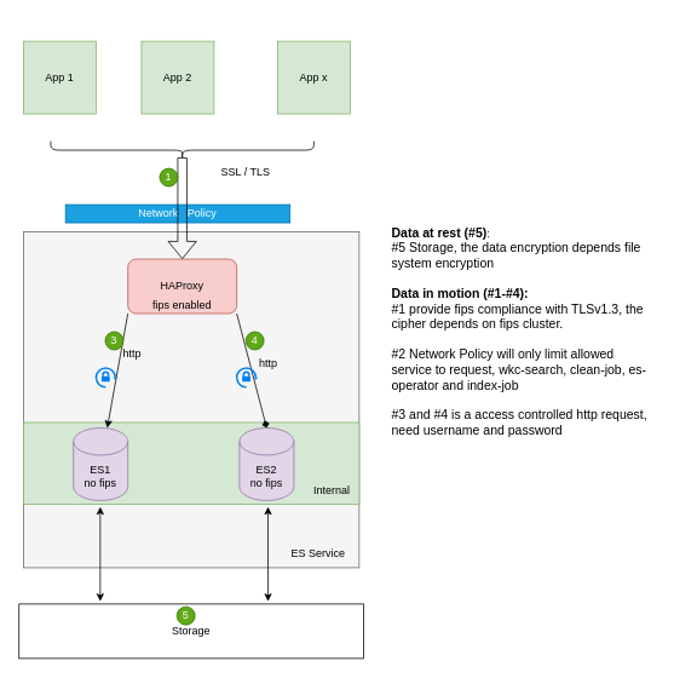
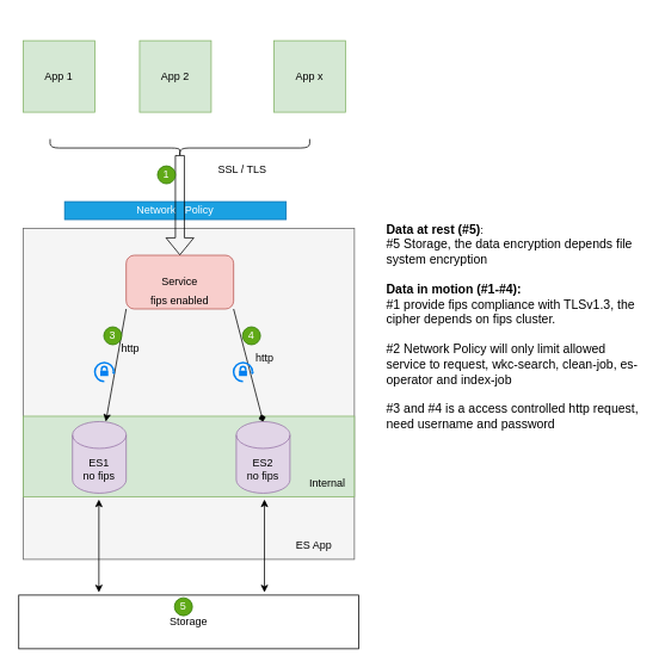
  <mxCell id="0" />
  <mxCell id="1" parent="0" />
  <mxCell id="2" value="" style="whiteSpace=wrap;html=1;aspect=fixed;fillColor=#f5f5f5;fontColor=#333333;strokeColor=#666666;" parent="1" vertex="1"><mxGeometry x="25" y="255" width="370" height="370" as="geometry" /></mxCell>
  <mxCell id="3" value="Network&amp;nbsp; &amp;nbsp;Policy" style="rounded=0;whiteSpace=wrap;html=1;fillColor=#1ba1e2;fontColor=#ffffff;strokeColor=#006EAF;" vertex="1" parent="1"><mxGeometry x="71.25" y="225" width="247.5" height="20" as="geometry" /></mxCell>
  <mxCell id="4" value="" style="rounded=0;whiteSpace=wrap;html=1;fillColor=#d5e8d4;strokeColor=#82b366;" parent="1" vertex="1"><mxGeometry x="25" y="465" width="370" height="90" as="geometry" /></mxCell>
  <mxCell id="5" value="App 1" style="whiteSpace=wrap;html=1;aspect=fixed;fillColor=#d5e8d4;strokeColor=#82b366;" parent="1" vertex="1"><mxGeometry x="25" y="45" width="80" height="80" as="geometry" /></mxCell>
  <mxCell id="6" value="App 2" style="whiteSpace=wrap;html=1;aspect=fixed;fillColor=#d5e8d4;strokeColor=#82b366;" parent="1" vertex="1"><mxGeometry x="155" y="45" width="80" height="80" as="geometry" /></mxCell>
  <mxCell id="7" value="App x" style="whiteSpace=wrap;html=1;aspect=fixed;fillColor=#d5e8d4;strokeColor=#82b366;" parent="1" vertex="1"><mxGeometry x="305" y="45" width="80" height="80" as="geometry" /></mxCell>
- <mxCell id="8" value="HAProxy" style="rounded=1;whiteSpace=wrap;html=1;fillColor=#f8cecc;strokeColor=#b85450;" parent="1" vertex="1"><mxGeometry x="140" y="285" width="120" height="60" as="geometry" /></mxCell>
+ <mxCell id="8" value="Service" style="rounded=1;whiteSpace=wrap;html=1;fillColor=#f8cecc;strokeColor=#b85450;" parent="1" vertex="1"><mxGeometry x="140" y="285" width="120" height="60" as="geometry" /></mxCell>
  <mxCell id="9" value="ES1&lt;br&gt;no fips" style="shape=cylinder3;whiteSpace=wrap;html=1;boundedLbl=1;backgroundOutline=1;size=15;fillColor=#e1d5e7;strokeColor=#9673a6;" parent="1" vertex="1"><mxGeometry x="80" y="471" width="60" height="80" as="geometry" /></mxCell>
  <mxCell id="10" value="ES2&lt;br&gt;no fips" style="shape=cylinder3;whiteSpace=wrap;html=1;boundedLbl=1;backgroundOutline=1;size=15;fillColor=#e1d5e7;strokeColor=#9673a6;" parent="1" vertex="1"><mxGeometry x="263" y="471" width="60" height="80" as="geometry" /></mxCell>
  <mxCell id="11" value="fips enabled" style="text;html=1;strokeColor=none;fillColor=none;align=center;verticalAlign=middle;whiteSpace=wrap;rounded=0;" parent="1" vertex="1"><mxGeometry x="155" y="321" width="90" height="30" as="geometry" /></mxCell>
  <mxCell id="12" value="" style="endArrow=classic;html=1;rounded=0;exitX=0;exitY=1;exitDx=0;exitDy=0;" parent="1" source="8" target="9" edge="1"><mxGeometry width="50" height="50" relative="1" as="geometry"><mxPoint x="155" y="383.5" as="sourcePoint" /><mxPoint x="285" y="351" as="targetPoint" /></mxGeometry></mxCell>
  <mxCell id="13" value="" style="endArrow=diamond;html=1;rounded=0;entryX=0.5;entryY=0;entryDx=0;entryDy=0;entryPerimeter=0;exitX=1;exitY=1;exitDx=0;exitDy=0;" parent="1" source="8" target="10" edge="1"><mxGeometry width="50" height="50" relative="1" as="geometry"><mxPoint x="235" y="401" as="sourcePoint" /><mxPoint x="285" y="351" as="targetPoint" /></mxGeometry></mxCell>
  <mxCell id="14" value="" style="shape=curlyBracket;whiteSpace=wrap;html=1;rounded=1;flipH=1;rotation=90;" parent="1" vertex="1"><mxGeometry x="190" y="20" width="20" height="290" as="geometry" /></mxCell>
- <mxCell id="15" value="ES Service" style="text;html=1;strokeColor=none;fillColor=none;align=center;verticalAlign=middle;whiteSpace=wrap;rounded=0;" parent="1" vertex="1"><mxGeometry x="305" y="595" width="90" height="30" as="geometry" /></mxCell>
+ <mxCell id="15" value="ES App" style="text;html=1;strokeColor=none;fillColor=none;align=center;verticalAlign=middle;whiteSpace=wrap;rounded=0;" parent="1" vertex="1"><mxGeometry x="305" y="595" width="90" height="30" as="geometry" /></mxCell>
  <mxCell id="16" value="" style="shape=flexArrow;endArrow=classic;html=1;rounded=0;exitX=0.1;exitY=0.5;exitDx=0;exitDy=0;exitPerimeter=0;entryX=0.5;entryY=0;entryDx=0;entryDy=0;" parent="1" source="14" target="8" edge="1"><mxGeometry width="50" height="50" relative="1" as="geometry"><mxPoint x="235" y="305" as="sourcePoint" /><mxPoint x="285" y="255" as="targetPoint" /></mxGeometry></mxCell>
  <mxCell id="17" value="http" style="text;html=1;strokeColor=none;fillColor=none;align=center;verticalAlign=middle;whiteSpace=wrap;rounded=0;" parent="1" vertex="1"><mxGeometry x="115" y="375" width="60" height="30" as="geometry" /></mxCell>
  <mxCell id="18" value="SSL / TLS" style="text;html=1;strokeColor=none;fillColor=none;align=center;verticalAlign=middle;whiteSpace=wrap;rounded=0;" parent="1" vertex="1"><mxGeometry x="240" y="175" width="60" height="30" as="geometry" /></mxCell>
  <mxCell id="19" value="http" style="text;html=1;strokeColor=none;fillColor=none;align=center;verticalAlign=middle;whiteSpace=wrap;rounded=0;" parent="1" vertex="1"><mxGeometry x="265" y="385" width="60" height="30" as="geometry" /></mxCell>
  <mxCell id="20" value="Internal" style="text;html=1;strokeColor=none;fillColor=none;align=center;verticalAlign=middle;whiteSpace=wrap;rounded=0;" parent="1" vertex="1"><mxGeometry x="335" y="525" width="60" height="30" as="geometry" /></mxCell>
  <mxCell id="21" value="1" style="ellipse;whiteSpace=wrap;html=1;aspect=fixed;fillColor=#60a917;fontColor=#ffffff;strokeColor=#2D7600;" vertex="1" parent="1"><mxGeometry x="175" y="185" width="20" height="20" as="geometry" /></mxCell>
  <mxCell id="22" value="3" style="ellipse;whiteSpace=wrap;html=1;aspect=fixed;fillColor=#60a917;fontColor=#ffffff;strokeColor=#2D7600;" vertex="1" parent="1"><mxGeometry x="115" y="365" width="20" height="20" as="geometry" /></mxCell>
  <mxCell id="23" value="4" style="ellipse;whiteSpace=wrap;html=1;aspect=fixed;fillColor=#60a917;fontColor=#ffffff;strokeColor=#2D7600;" vertex="1" parent="1"><mxGeometry x="270" y="365" width="20" height="20" as="geometry" /></mxCell>
  <mxCell id="24" value="" style="html=1;verticalLabelPosition=bottom;strokeWidth=2;strokeColor=#0080F0;fillColor=strokeColor;shadow=0;dashed=0;shape=mxgraph.ios7.icons.orientation_lock;pointerEvents=1" vertex="1" parent="1"><mxGeometry x="105" y="405" width="23.1" height="21" as="geometry" /></mxCell>
  <mxCell id="25" value="" style="html=1;verticalLabelPosition=bottom;strokeWidth=2;strokeColor=#0080F0;fillColor=strokeColor;shadow=0;dashed=0;shape=mxgraph.ios7.icons.orientation_lock;pointerEvents=1" vertex="1" parent="1"><mxGeometry x="260" y="405" width="23.1" height="21" as="geometry" /></mxCell>
  <mxCell id="26" value="Storage" style="rounded=0;whiteSpace=wrap;html=1;" vertex="1" parent="1"><mxGeometry x="20" y="665" width="380" height="60" as="geometry" /></mxCell>
  <mxCell id="27" value="" style="endArrow=classic;startArrow=classic;html=1;rounded=0;" edge="1" parent="1"><mxGeometry width="50" height="50" relative="1" as="geometry"><mxPoint x="109.5" y="662" as="sourcePoint" /><mxPoint x="109.5" y="558" as="targetPoint" /></mxGeometry></mxCell>
  <mxCell id="28" value="" style="endArrow=classic;startArrow=classic;html=1;rounded=0;" edge="1" parent="1"><mxGeometry width="50" height="50" relative="1" as="geometry"><mxPoint x="294.5" y="662" as="sourcePoint" /><mxPoint x="294.5" y="558" as="targetPoint" /></mxGeometry></mxCell>
  <mxCell id="29" value="5" style="ellipse;whiteSpace=wrap;html=1;aspect=fixed;fillColor=#60a917;fontColor=#ffffff;strokeColor=#2D7600;" vertex="1" parent="1"><mxGeometry x="194" y="668" width="20" height="20" as="geometry" /></mxCell>
  <mxCell id="30" value="&lt;div style=&quot;text-align: left;&quot;&gt;&lt;span style=&quot;background-color: initial;&quot;&gt;&lt;b&gt;&lt;font style=&quot;font-size: 14px;&quot;&gt;Data at rest (#5)&lt;/font&gt;&lt;/b&gt;: &lt;br&gt;&lt;font style=&quot;font-size: 14px;&quot;&gt;#5 Storage, the data encryption depends file system encryption&lt;br&gt;&lt;br&gt;&lt;b&gt;Data in motion (#1-#4): &lt;br&gt;&lt;/b&gt;#1&amp;nbsp;provide fips compliance with TLSv1.3, the cipher depends on fips cluster.&lt;br&gt;&lt;br&gt;#2 Network Policy will only limit allowed service to request, wkc-search, clean-job, es-operator and index-job&lt;br&gt;&lt;br&gt;#3 and #4 is a access controlled http request, need username and password&lt;/font&gt;&lt;/span&gt;&lt;/div&gt;" style="text;html=1;strokeColor=none;fillColor=none;align=center;verticalAlign=middle;whiteSpace=wrap;rounded=0;" vertex="1" parent="1"><mxGeometry x="430" y="245" width="290" height="240" as="geometry" /></mxCell>
